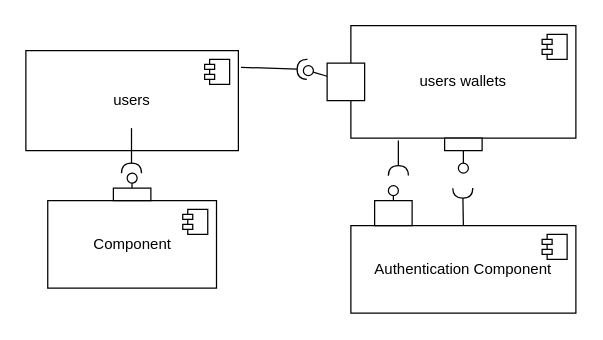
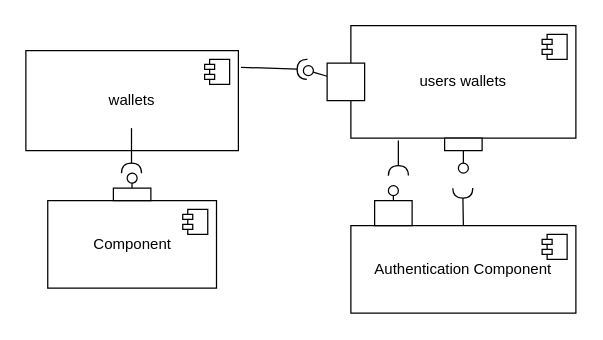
  <mxCell id="0" />
  <mxCell id="1" parent="0" />
  <mxCell id="2" value="" style="ellipse;whiteSpace=wrap;html=1;align=center;aspect=fixed;fillColor=none;strokeColor=none;resizable=0;perimeter=centerPerimeter;rotatable=0;allowArrows=0;points=[];outlineConnect=1;" parent="1" vertex="1"><mxGeometry x="340" y="120" width="10" height="10" as="geometry" /></mxCell>
  <mxCell id="3" value="" style="rounded=0;orthogonalLoop=1;jettySize=auto;html=1;endArrow=halfCircle;endFill=0;endSize=6;strokeWidth=1;sketch=0;fontSize=12;curved=1;exitX=0.5;exitY=0;exitDx=0;exitDy=0;" parent="1" source="7" edge="1"><mxGeometry relative="1" as="geometry"><mxPoint x="369.5" y="200" as="sourcePoint" /><mxPoint x="369.5" y="150" as="targetPoint" /><Array as="points" /></mxGeometry></mxCell>
  <mxCell id="4" value="" style="ellipse;whiteSpace=wrap;html=1;align=center;aspect=fixed;fillColor=none;strokeColor=none;resizable=0;perimeter=centerPerimeter;rotatable=0;allowArrows=0;points=[];outlineConnect=1;" parent="1" vertex="1"><mxGeometry x="140" y="80" width="10" height="10" as="geometry" /></mxCell>
  <mxCell id="5" value="users wallets" style="html=1;dropTarget=0;whiteSpace=wrap;" parent="1" vertex="1"><mxGeometry x="280" y="20" width="180" height="90" as="geometry" /></mxCell>
  <mxCell id="6" value="" style="shape=module;jettyWidth=8;jettyHeight=4;" parent="5" vertex="1"><mxGeometry x="1" width="20" height="20" relative="1" as="geometry"><mxPoint x="-27" y="7" as="offset" /></mxGeometry></mxCell>
  <mxCell id="7" value="Authentication Component" style="html=1;dropTarget=0;whiteSpace=wrap;" parent="1" vertex="1"><mxGeometry x="280" y="180" width="180" height="70" as="geometry" /></mxCell>
  <mxCell id="8" value="" style="shape=module;jettyWidth=8;jettyHeight=4;" parent="7" vertex="1"><mxGeometry x="1" width="20" height="20" relative="1" as="geometry"><mxPoint x="-27" y="7" as="offset" /></mxGeometry></mxCell>
  <mxCell id="9" value="" style="html=1;rounded=0;" vertex="1" parent="1"><mxGeometry x="355" y="110" width="30" height="10" as="geometry" /></mxCell>
  <mxCell id="10" value="" style="endArrow=none;html=1;rounded=0;align=center;verticalAlign=top;endFill=0;labelBackgroundColor=none;endSize=2;" edge="1" source="9" target="11" parent="1"><mxGeometry relative="1" as="geometry" /></mxCell>
  <mxCell id="11" value="" style="ellipse;html=1;fontSize=11;align=center;fillColor=none;points=[];aspect=fixed;resizable=0;verticalAlign=bottom;labelPosition=center;verticalLabelPosition=top;flipH=1;" vertex="1" parent="1"><mxGeometry x="366" y="130" width="8" height="8" as="geometry" /></mxCell>
- <mxCell id="12" value="users" style="html=1;dropTarget=0;whiteSpace=wrap;" vertex="1" parent="1"><mxGeometry x="20" y="40" width="170" height="80" as="geometry" /></mxCell>
+ <mxCell id="12" value="wallets" style="html=1;dropTarget=0;whiteSpace=wrap;" vertex="1" parent="1"><mxGeometry x="20" y="40" width="170" height="80" as="geometry" /></mxCell>
  <mxCell id="13" value="" style="shape=module;jettyWidth=8;jettyHeight=4;" vertex="1" parent="12"><mxGeometry x="1" width="20" height="20" relative="1" as="geometry"><mxPoint x="-27" y="7" as="offset" /></mxGeometry></mxCell>
  <mxCell id="14" value="" style="ellipse;whiteSpace=wrap;html=1;align=center;aspect=fixed;fillColor=none;strokeColor=none;resizable=0;perimeter=centerPerimeter;rotatable=0;allowArrows=0;points=[];outlineConnect=1;" vertex="1" parent="1"><mxGeometry x="220" y="138" width="10" height="10" as="geometry" /></mxCell>
  <mxCell id="15" value="Component" style="html=1;dropTarget=0;whiteSpace=wrap;fontFamily=Helvetica;fontSize=12;fontColor=default;labelBackgroundColor=default;" vertex="1" parent="1"><mxGeometry x="37.5" y="160" width="135" height="70" as="geometry" /></mxCell>
  <mxCell id="16" value="" style="shape=module;jettyWidth=8;jettyHeight=4;fontFamily=Helvetica;fontSize=12;fontColor=default;labelBackgroundColor=default;" vertex="1" parent="15"><mxGeometry x="1" width="20" height="20" relative="1" as="geometry"><mxPoint x="-27" y="7" as="offset" /></mxGeometry></mxCell>
  <mxCell id="17" value="" style="html=1;rounded=0;fontFamily=Helvetica;fontSize=12;fontColor=default;labelBackgroundColor=default;" vertex="1" parent="1"><mxGeometry x="90" y="150" width="30" height="10" as="geometry" /></mxCell>
  <mxCell id="18" value="" style="endArrow=none;html=1;rounded=0;align=center;verticalAlign=top;endFill=0;labelBackgroundColor=none;endSize=2;sketch=0;strokeColor=default;strokeWidth=1;fontFamily=Helvetica;fontSize=12;fontColor=default;curved=1;" edge="1" source="17" target="19" parent="1"><mxGeometry relative="1" as="geometry" /></mxCell>
  <mxCell id="19" value="" style="ellipse;html=1;fontSize=11;align=center;fillColor=none;points=[];aspect=fixed;resizable=0;verticalAlign=bottom;labelPosition=center;verticalLabelPosition=top;flipH=1;fontFamily=Helvetica;fontColor=default;labelBackgroundColor=default;direction=south;rotation=30;" vertex="1" parent="1"><mxGeometry x="101" y="138" width="8" height="8" as="geometry" /></mxCell>
  <mxCell id="20" value="" style="rounded=0;orthogonalLoop=1;jettySize=auto;html=1;endArrow=halfCircle;endFill=0;endSize=6;strokeWidth=1;sketch=0;fontSize=12;curved=1;strokeColor=default;align=center;verticalAlign=middle;fontFamily=Helvetica;fontColor=default;labelBackgroundColor=default;movable=1;resizable=1;rotatable=1;deletable=1;editable=1;locked=0;connectable=1;" edge="1" parent="1"><mxGeometry relative="1" as="geometry"><mxPoint x="104.5" y="102" as="sourcePoint" /><mxPoint x="104.5" y="138" as="targetPoint" /><Array as="points"><mxPoint x="104.5" y="122" /></Array></mxGeometry></mxCell>
  <mxCell id="21" value="" style="ellipse;whiteSpace=wrap;html=1;align=center;aspect=fixed;fillColor=none;strokeColor=none;resizable=0;perimeter=centerPerimeter;rotatable=0;allowArrows=0;points=[];outlineConnect=1;fontFamily=Helvetica;fontSize=12;fontColor=default;labelBackgroundColor=default;" vertex="1" parent="1"><mxGeometry x="220" y="150" width="10" height="10" as="geometry" /></mxCell>
  <mxCell id="22" value="" style="rounded=0;orthogonalLoop=1;jettySize=auto;html=1;endArrow=halfCircle;endFill=0;endSize=6;strokeWidth=1;sketch=0;fontSize=12;curved=1;strokeColor=default;align=center;verticalAlign=middle;fontFamily=Helvetica;fontColor=default;labelBackgroundColor=default;exitX=0.211;exitY=1.022;exitDx=0;exitDy=0;exitPerimeter=0;" edge="1" parent="1" source="5"><mxGeometry relative="1" as="geometry"><mxPoint x="255" y="165" as="sourcePoint" /><mxPoint x="318" y="140" as="targetPoint" /></mxGeometry></mxCell>
  <mxCell id="23" value="" style="ellipse;whiteSpace=wrap;html=1;align=center;aspect=fixed;fillColor=none;strokeColor=none;resizable=0;perimeter=centerPerimeter;rotatable=0;allowArrows=0;points=[];outlineConnect=1;fontFamily=Helvetica;fontSize=12;fontColor=default;labelBackgroundColor=default;" vertex="1" parent="1"><mxGeometry x="230" y="160" width="10" height="10" as="geometry" /></mxCell>
  <mxCell id="24" value="" style="html=1;rounded=0;fontFamily=Helvetica;fontSize=12;fontColor=default;labelBackgroundColor=default;" vertex="1" parent="1"><mxGeometry x="299" y="160" width="30" height="20" as="geometry" /></mxCell>
  <mxCell id="25" value="" style="endArrow=none;html=1;rounded=0;align=center;verticalAlign=top;endFill=0;labelBackgroundColor=none;endSize=2;sketch=0;strokeColor=default;strokeWidth=1;fontFamily=Helvetica;fontSize=12;fontColor=default;curved=1;" edge="1" source="24" target="26" parent="1"><mxGeometry relative="1" as="geometry" /></mxCell>
  <mxCell id="26" value="" style="ellipse;html=1;fontSize=11;align=center;fillColor=none;points=[];aspect=fixed;resizable=0;verticalAlign=bottom;labelPosition=center;verticalLabelPosition=top;flipH=1;fontFamily=Helvetica;fontColor=default;labelBackgroundColor=default;" vertex="1" parent="1"><mxGeometry x="310" y="148" width="8" height="8" as="geometry" /></mxCell>
  <mxCell id="27" style="edgeStyle=none;shape=connector;curved=1;rounded=0;sketch=0;orthogonalLoop=1;jettySize=auto;html=1;exitX=0.5;exitY=0;exitDx=0;exitDy=0;strokeColor=default;strokeWidth=1;align=center;verticalAlign=middle;fontFamily=Helvetica;fontSize=12;fontColor=default;labelBackgroundColor=default;endArrow=halfCircle;endFill=0;endSize=6;" edge="1" parent="1" source="24" target="24"><mxGeometry relative="1" as="geometry" /></mxCell>
  <mxCell id="28" value="" style="rounded=0;orthogonalLoop=1;jettySize=auto;html=1;endArrow=halfCircle;endFill=0;endSize=6;strokeWidth=1;sketch=0;fontSize=12;curved=1;strokeColor=default;align=center;verticalAlign=middle;fontFamily=Helvetica;fontColor=default;labelBackgroundColor=default;exitX=1.012;exitY=0.167;exitDx=0;exitDy=0;exitPerimeter=0;" edge="1" target="29" parent="1" source="12"><mxGeometry relative="1" as="geometry"><mxPoint x="200" y="55" as="sourcePoint" /></mxGeometry></mxCell>
  <mxCell id="29" value="" style="ellipse;whiteSpace=wrap;html=1;align=center;aspect=fixed;fillColor=none;strokeColor=none;resizable=0;perimeter=centerPerimeter;rotatable=0;allowArrows=0;points=[];outlineConnect=1;fontFamily=Helvetica;fontSize=12;fontColor=default;labelBackgroundColor=default;" vertex="1" parent="1"><mxGeometry x="240" y="50" width="10" height="10" as="geometry" /></mxCell>
  <mxCell id="30" value="" style="html=1;rounded=0;fontFamily=Helvetica;fontSize=12;fontColor=default;labelBackgroundColor=default;" vertex="1" parent="1"><mxGeometry x="261" y="50" width="30" height="30" as="geometry" /></mxCell>
  <mxCell id="31" value="" style="endArrow=none;html=1;rounded=0;align=center;verticalAlign=top;endFill=0;labelBackgroundColor=none;endSize=2;sketch=0;strokeColor=default;strokeWidth=1;fontFamily=Helvetica;fontSize=12;fontColor=default;curved=1;" edge="1" source="30" target="32" parent="1"><mxGeometry relative="1" as="geometry" /></mxCell>
  <mxCell id="32" value="" style="ellipse;html=1;fontSize=11;align=center;fillColor=none;points=[];aspect=fixed;resizable=0;verticalAlign=bottom;labelPosition=center;verticalLabelPosition=top;flipH=1;fontFamily=Helvetica;fontColor=default;labelBackgroundColor=default;" vertex="1" parent="1"><mxGeometry x="242" y="52" width="8" height="8" as="geometry" /></mxCell>
